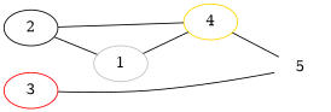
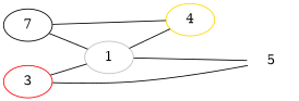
  graph {
    rankdir=LR
    n1 [color=white label=5]
    n2 [color=gray label=1]
    n3 [color=gold label=4]
-   n4 [color=black label=2]
+   n4 [color=black label=7]
    n5 [color=red label=3]
-   n3 -- n1
+   n2 -- n1
    n2 -- n3
    n4 -- n2
    n4 -- n3
    n5 -- n1
+   n5 -- n2
  }
